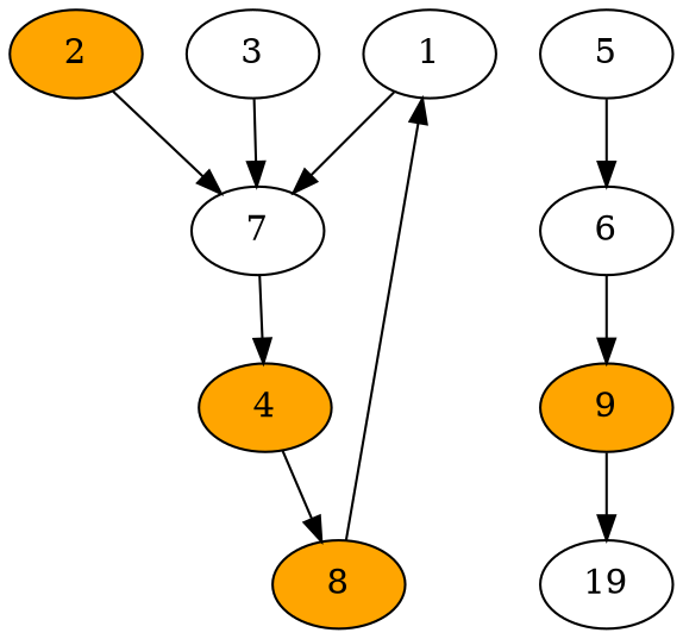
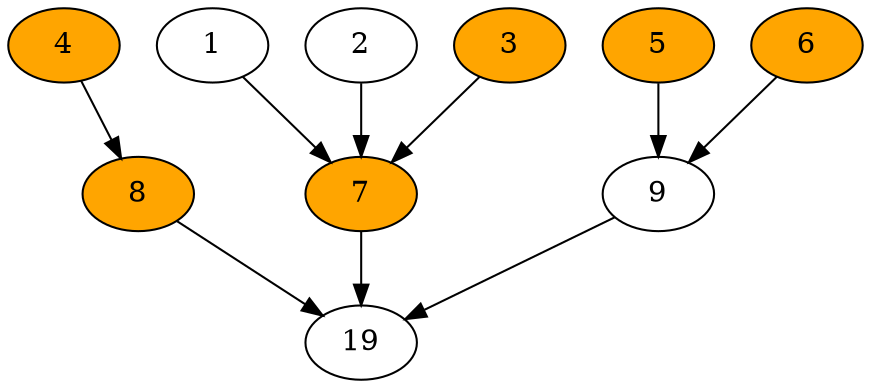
  digraph {
    "Duplicate states"=120188
    "Max states in OPEN"=36465
    Modes="60000ms; partial expansion, ; Pruning: processor isomorphism, processor normalisation, task equivalence, equivalent schedule 2, ; F-value: new, DRT, ; Optimisation: list scheduling, "
    "Node concurrency"=6
    "Number of processors"=16
    "Pruned using list schedule length"=0
    "States removed from OPEN"=37472
    "Time to schedule (ms)"=1055
    "Total idle time"=0
    "Total schedule length"=56
    "Total sequential time"=66
    "Total states created"=205609
    node ["Finish time"=10 Processor=1 "Start time"=0 Weight=5 fillcolor=white style=filled]
    edge [Weight=91]
    1 [Processor=0 Weight=10]
-   7 ["Finish time"=40 "Start time"=35]
+   7 ["Finish time"=40 "Start time"=35 fillcolor=orange]
    n3 ["Finish time"=56 "Start time"=47 Weight=9 label=19]
-   2 ["Finish time"=5 fillcolor=orange]
-   3 ["Start time"=5]
+   2 ["Finish time"=5]
+   3 ["Start time"=5 fillcolor=orange]
    4 ["Finish time"=20 "Start time"=10 Weight=10 fillcolor=orange]
    8 ["Finish time"=43 "Start time"=40 Weight=3 fillcolor=orange]
-   5 ["Finish time"=27 "Start time"=20 Weight=7]
-   9 ["Finish time"=47 "Start time"=43 Weight=4 fillcolor=orange]
-   6 ["Finish time"=35 "Start time"=27 Weight=8]
+   5 ["Finish time"=27 "Start time"=20 Weight=7 fillcolor=orange]
+   9 ["Finish time"=47 "Start time"=43 Weight=4]
+   6 ["Finish time"=35 "Start time"=27 Weight=8 fillcolor=orange]
    1 -> 7 [Weight=23]
-   7 -> 4 [Weight=114]
+   7 -> n3 [Weight=114]
    2 -> 7
    3 -> 7 [Weight=46]
    4 -> 8
-   8 -> 1 [Weight=34]
-   5 -> 6 [Weight=102]
+   8 -> n3 [Weight=34]
+   5 -> 9 [Weight=102]
    9 -> n3 [Weight=57]
    6 -> 9 [Weight=102]
  }
